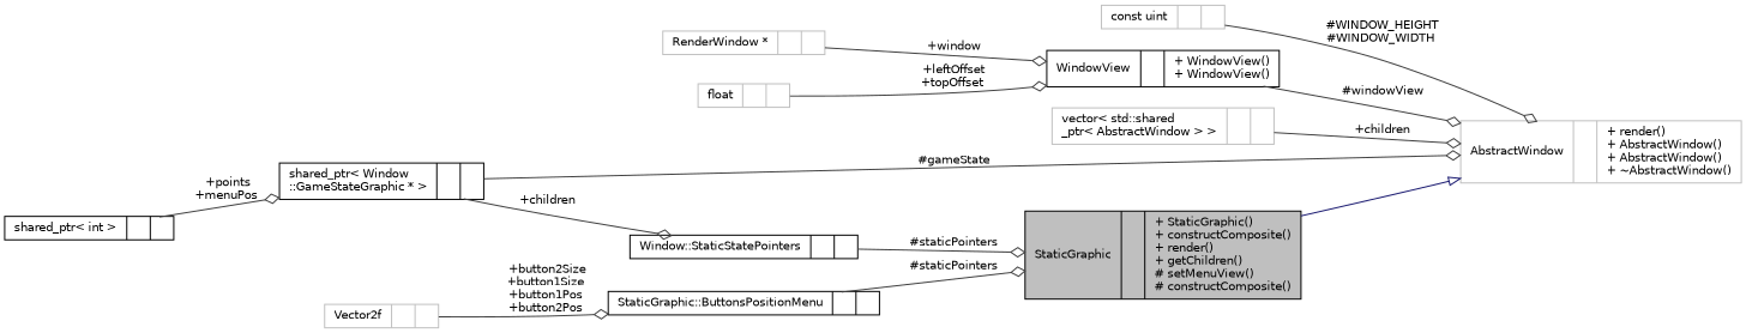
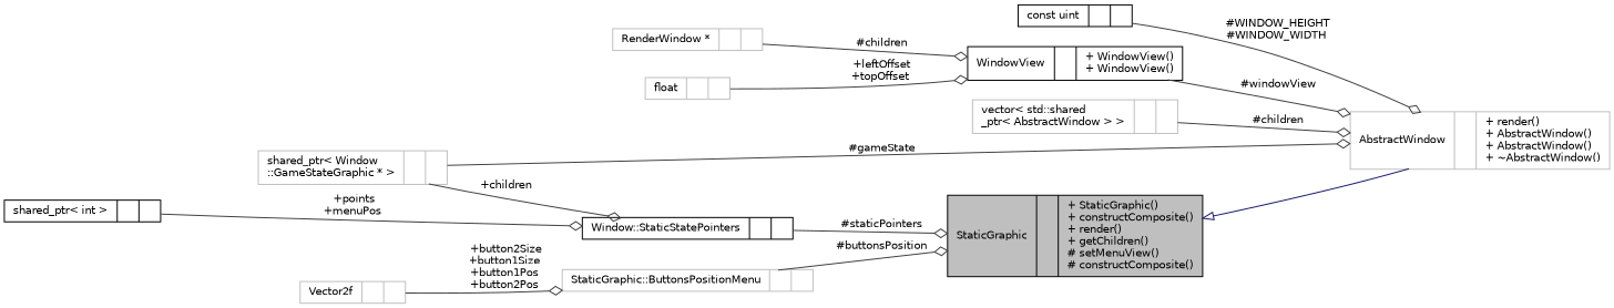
  digraph {
    rankdir=LR
    node [color=grey75 fontname=Helvetica fontsize=10 shape=record]
    edge [color=grey25 fontname=Helvetica fontsize=10 labelfontname=Helvetica labelfontsize=10 style=solid arrowhead=odiamond]
    n1 [color=black fillcolor=grey75 fontcolor=black height=0.2 label="{StaticGraphic\n||+ StaticGraphic()\l+ constructComposite()\l+ render()\l+ getChildren()\l# setMenuView()\l# constructComposite()\l}" style=filled width=0.4]
    n2 [height=0.2 label="{AbstractWindow\n||+ render()\l+ AbstractWindow()\l+ AbstractWindow()\l+ ~AbstractWindow()\l}" width=0.4]
-   n3 [height=0.2 label="{const uint\n||}" width=0.4]
+   n3 [color=black height=0.2 label="{const uint\n||}" width=0.4]
    n4 [color=black height=0.2 label="{WindowView\n||+ WindowView()\l+ WindowView()\l}" width=0.4]
    n5 [height=0.2 label="{RenderWindow *\n||}" width=0.4]
    n6 [height=0.2 label="{float\n||}" width=0.4]
    n7 [height=0.2 label="{vector\< std::shared\l_ptr\< AbstractWindow \> \>\n||}" width=0.4]
-   n8 [color=black height=0.2 label="{shared_ptr\< Window\l::GameStateGraphic * \>\n||}" width=0.4]
+   n8 [height=0.2 label="{shared_ptr\< Window\l::GameStateGraphic * \>\n||}" width=0.4]
    n9 [color=black height=0.2 label="{Window::StaticStatePointers\n||}" width=0.4]
-   n10 [color=black height=0.2 label="{StaticGraphic::ButtonsPositionMenu\n||}" width=0.4]
+   n10 [height=0.2 label="{StaticGraphic::ButtonsPositionMenu\n||}" width=0.4]
    n11 [height=0.2 label="{Vector2f\n||}" width=0.4]
    n12 [color=black height=0.2 label="{shared_ptr\< int \>\n||}" width=0.4]
-   n2 -> n1 [arrowtail=onormal color=midnightblue dir=back arrowhead=""]
+   n1 -> n2 [arrowtail=onormal color=midnightblue dir=back arrowhead=""]
    n3 -> n2 [label=" #WINDOW_HEIGHT\n#WINDOW_WIDTH"]
    n4 -> n2 [label=" #windowView"]
-   n5 -> n4 [label=" +window"]
+   n5 -> n4 [label=" #children"]
    n6 -> n4 [label=" +leftOffset\n+topOffset"]
-   n7 -> n2 [label=" +children"]
+   n7 -> n2 [label=" #children"]
    n8 -> n2 [label=" #gameState"]
    n8 -> n9 [label=" +children"]
    n9 -> n1 [label=" #staticPointers"]
-   n10 -> n1 [label=" #staticPointers"]
+   n10 -> n1 [label=" #buttonsPosition"]
    n11 -> n10 [label=" +button2Size\n+button1Size\n+button1Pos\n+button2Pos"]
-   n12 -> n8 [label=" +points\n+menuPos"]
+   n12 -> n9 [label=" +points\n+menuPos"]
  }
